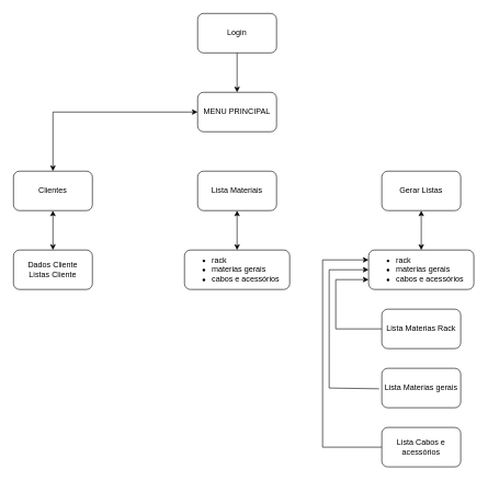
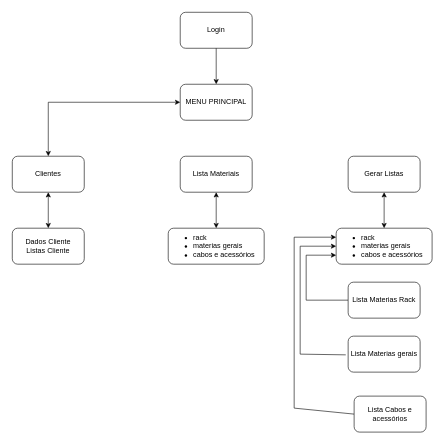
  <mxCell id="0" />
  <mxCell id="1" parent="0" />
  <mxCell id="2" value="Login" style="rounded=1;whiteSpace=wrap;html=1;" vertex="1" parent="1"><mxGeometry x="300" y="20" width="120" height="60" as="geometry" /></mxCell>
  <mxCell id="3" value="MENU PRINCIPAL" style="rounded=1;whiteSpace=wrap;html=1;" vertex="1" parent="1"><mxGeometry x="300" y="140" width="120" height="60" as="geometry" /></mxCell>
  <mxCell id="4" value="Lista Materiais" style="rounded=1;whiteSpace=wrap;html=1;" vertex="1" parent="1"><mxGeometry x="300" y="260" width="120" height="60" as="geometry" /></mxCell>
  <mxCell id="5" value="Gerar Listas" style="rounded=1;whiteSpace=wrap;html=1;" vertex="1" parent="1"><mxGeometry x="580" y="260" width="120" height="60" as="geometry" /></mxCell>
  <mxCell id="6" value="Clientes" style="rounded=1;whiteSpace=wrap;html=1;" vertex="1" parent="1"><mxGeometry x="20" y="260" width="120" height="60" as="geometry" /></mxCell>
  <mxCell id="7" value="" style="endArrow=classic;html=1;rounded=0;exitX=0.5;exitY=1;exitDx=0;exitDy=0;entryX=0.5;entryY=0;entryDx=0;entryDy=0;" edge="1" parent="1" source="2" target="3"><mxGeometry width="50" height="50" relative="1" as="geometry"><mxPoint x="340" y="110" as="sourcePoint" /><mxPoint x="380" y="160" as="targetPoint" /></mxGeometry></mxCell>
  <mxCell id="8" value="" style="endArrow=classic;startArrow=classic;html=1;rounded=0;entryX=0;entryY=0.5;entryDx=0;entryDy=0;exitX=0.5;exitY=0;exitDx=0;exitDy=0;" edge="1" parent="1" source="6" target="3"><mxGeometry width="50" height="50" relative="1" as="geometry"><mxPoint x="330" y="210" as="sourcePoint" /><mxPoint x="380" y="160" as="targetPoint" /><Array as="points"><mxPoint x="80" y="170" /></Array></mxGeometry></mxCell>
  <mxCell id="9" value="&lt;div style=&quot;&quot;&gt;&lt;ul&gt;&lt;li&gt;&lt;span style=&quot;background-color: initial;&quot;&gt;rack&lt;/span&gt;&lt;/li&gt;&lt;li&gt;materias gerais&amp;nbsp;&lt;/li&gt;&lt;li&gt;cabos e acessórios&amp;nbsp;&lt;/li&gt;&lt;/ul&gt;&lt;/div&gt;" style="rounded=1;whiteSpace=wrap;html=1;align=left;" vertex="1" parent="1"><mxGeometry x="280" y="380" width="160" height="60" as="geometry" /></mxCell>
  <mxCell id="10" value="" style="endArrow=classic;startArrow=classic;html=1;rounded=0;exitX=0.5;exitY=0;exitDx=0;exitDy=0;entryX=0.5;entryY=1;entryDx=0;entryDy=0;" edge="1" parent="1" source="9" target="4"><mxGeometry width="50" height="50" relative="1" as="geometry"><mxPoint x="330" y="310" as="sourcePoint" /><mxPoint x="380" y="260" as="targetPoint" /></mxGeometry></mxCell>
  <mxCell id="11" value="Dados Cliente&lt;div&gt;Listas Cliente&lt;/div&gt;" style="rounded=1;whiteSpace=wrap;html=1;" vertex="1" parent="1"><mxGeometry x="20" y="380" width="120" height="60" as="geometry" /></mxCell>
  <mxCell id="12" value="" style="endArrow=classic;startArrow=classic;html=1;rounded=0;exitX=0.5;exitY=0;exitDx=0;exitDy=0;entryX=0.5;entryY=1;entryDx=0;entryDy=0;" edge="1" parent="1" source="11" target="6"><mxGeometry width="50" height="50" relative="1" as="geometry"><mxPoint x="330" y="310" as="sourcePoint" /><mxPoint x="380" y="260" as="targetPoint" /></mxGeometry></mxCell>
  <mxCell id="13" value="&lt;div style=&quot;&quot;&gt;&lt;ul&gt;&lt;li&gt;&lt;span style=&quot;background-color: initial;&quot;&gt;rack&lt;/span&gt;&lt;/li&gt;&lt;li&gt;materias gerais&amp;nbsp;&lt;/li&gt;&lt;li&gt;cabos e acessórios&amp;nbsp;&lt;/li&gt;&lt;/ul&gt;&lt;/div&gt;" style="rounded=1;whiteSpace=wrap;html=1;align=left;" vertex="1" parent="1"><mxGeometry x="560" y="380" width="160" height="60" as="geometry" /></mxCell>
  <mxCell id="14" value="" style="endArrow=classic;startArrow=classic;html=1;rounded=0;exitX=0.5;exitY=0;exitDx=0;exitDy=0;entryX=0.5;entryY=1;entryDx=0;entryDy=0;" edge="1" parent="1" source="13" target="5"><mxGeometry width="50" height="50" relative="1" as="geometry"><mxPoint x="650" y="390" as="sourcePoint" /><mxPoint x="650" y="330" as="targetPoint" /></mxGeometry></mxCell>
  <mxCell id="15" value="" style="endArrow=classic;html=1;rounded=0;entryX=0;entryY=0.25;entryDx=0;entryDy=0;exitX=0;exitY=0.5;exitDx=0;exitDy=0;" edge="1" parent="1" source="20" target="13"><mxGeometry width="50" height="50" relative="1" as="geometry"><mxPoint x="490" y="600" as="sourcePoint" /><mxPoint x="380" y="360" as="targetPoint" /><Array as="points"><mxPoint x="490" y="680" /><mxPoint x="490" y="395" /></Array></mxGeometry></mxCell>
  <mxCell id="16" value="" style="endArrow=classic;html=1;rounded=0;entryX=0;entryY=0.5;entryDx=0;entryDy=0;exitX=-0.033;exitY=0.52;exitDx=0;exitDy=0;exitPerimeter=0;" edge="1" parent="1" source="19" target="13"><mxGeometry width="50" height="50" relative="1" as="geometry"><mxPoint x="500" y="590" as="sourcePoint" /><mxPoint x="560" y="410" as="targetPoint" /><Array as="points"><mxPoint x="500" y="590" /><mxPoint x="500" y="410" /></Array></mxGeometry></mxCell>
  <mxCell id="17" value="" style="endArrow=classic;html=1;rounded=0;entryX=0;entryY=0.75;entryDx=0;entryDy=0;exitX=0;exitY=0.5;exitDx=0;exitDy=0;" edge="1" parent="1" source="18" target="13"><mxGeometry width="50" height="50" relative="1" as="geometry"><mxPoint x="510" y="510" as="sourcePoint" /><mxPoint x="560" y="430" as="targetPoint" /><Array as="points"><mxPoint x="510" y="500" /><mxPoint x="510" y="425" /></Array></mxGeometry></mxCell>
  <mxCell id="18" value="Lista Materias Rack" style="rounded=1;whiteSpace=wrap;html=1;" vertex="1" parent="1"><mxGeometry x="580" y="470" width="120" height="60" as="geometry" /></mxCell>
  <mxCell id="19" value="Lista Materias gerais" style="rounded=1;whiteSpace=wrap;html=1;" vertex="1" parent="1"><mxGeometry x="580" y="560" width="120" height="60" as="geometry" /></mxCell>
- <mxCell id="20" value="Lista Cabos e acessórios" style="rounded=1;whiteSpace=wrap;html=1;" vertex="1" parent="1"><mxGeometry x="580" y="650" width="120" height="60" as="geometry" /></mxCell>
+ <mxCell id="20" value="Lista Cabos e acessórios" style="rounded=1;whiteSpace=wrap;html=1;" vertex="1" parent="1"><mxGeometry x="590" y="660" width="120" height="60" as="geometry" /></mxCell>
